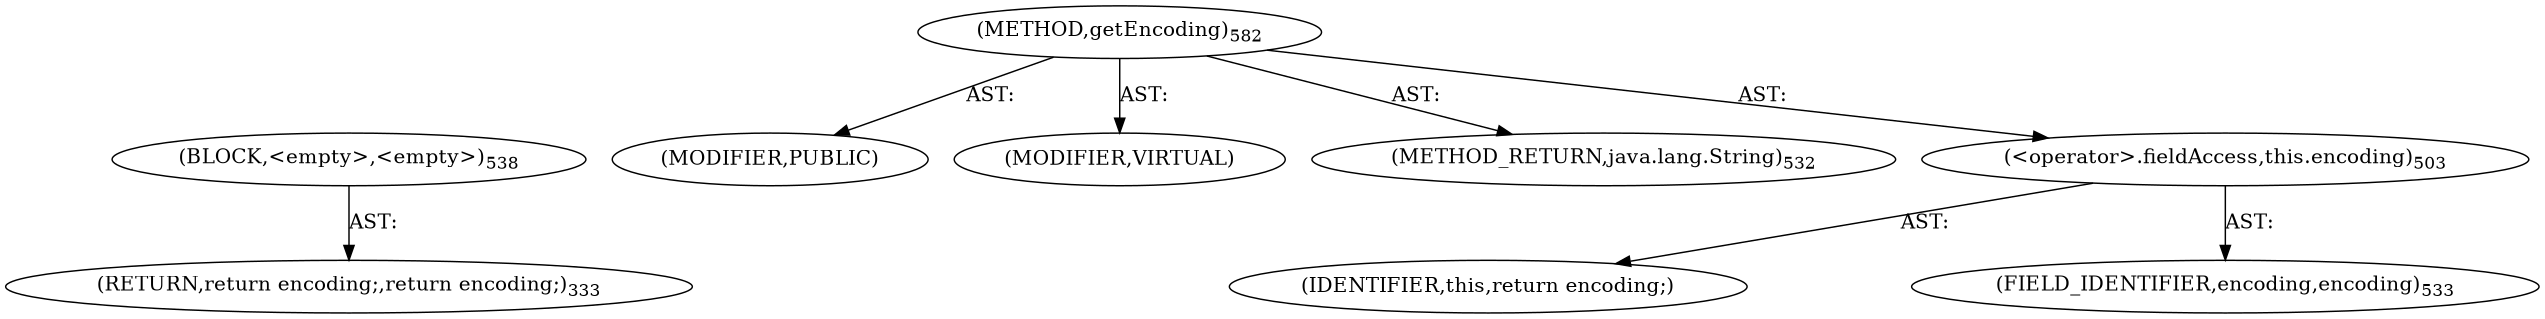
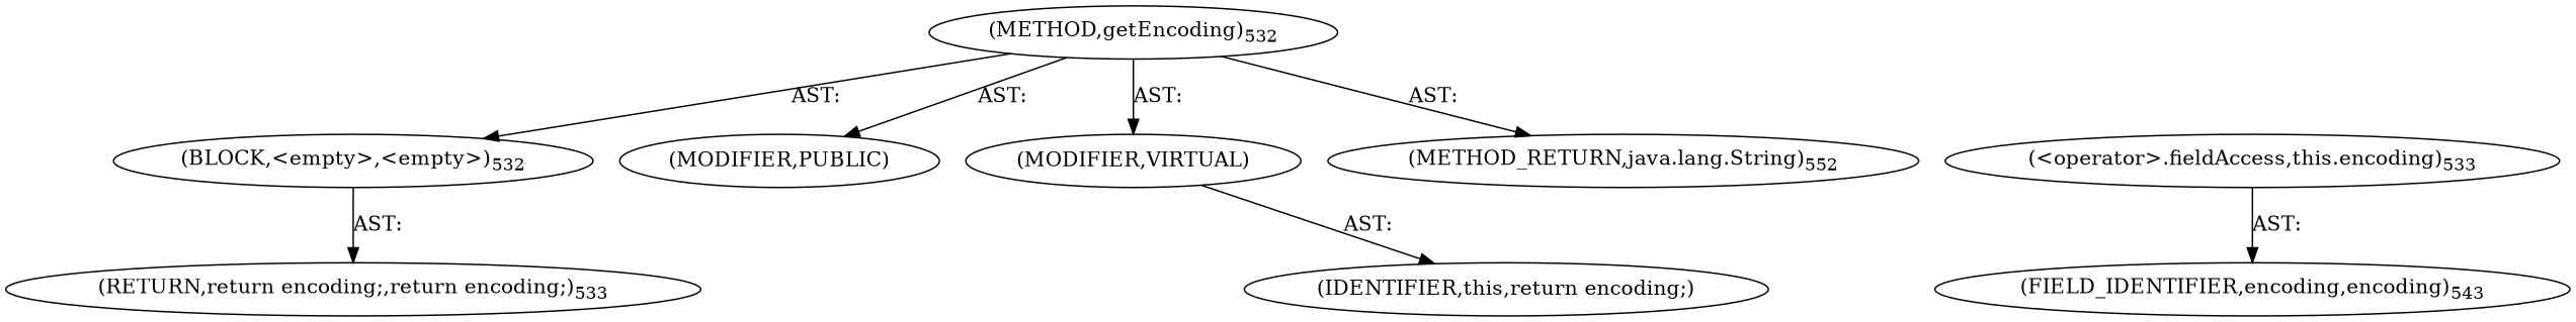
  digraph {
-   n1 [label=<(METHOD,getEncoding)<SUB>582</SUB>>]
-   n2 [label=<(BLOCK,&lt;empty&gt;,&lt;empty&gt;)<SUB>538</SUB>>]
+   n1 [label=<(METHOD,getEncoding)<SUB>532</SUB>>]
+   n2 [label=<(BLOCK,&lt;empty&gt;,&lt;empty&gt;)<SUB>532</SUB>>]
    n3 [label=<(MODIFIER,PUBLIC)>]
    n4 [label=<(MODIFIER,VIRTUAL)>]
-   n5 [label=<(METHOD_RETURN,java.lang.String)<SUB>532</SUB>>]
-   n6 [label=<(RETURN,return encoding;,return encoding;)<SUB>333</SUB>>]
-   n7 [label=<(&lt;operator&gt;.fieldAccess,this.encoding)<SUB>503</SUB>>]
+   n5 [label=<(METHOD_RETURN,java.lang.String)<SUB>552</SUB>>]
+   n6 [label=<(RETURN,return encoding;,return encoding;)<SUB>533</SUB>>]
+   n7 [label=<(&lt;operator&gt;.fieldAccess,this.encoding)<SUB>533</SUB>>]
    n8 [label=<(IDENTIFIER,this,return encoding;)>]
-   n9 [label=<(FIELD_IDENTIFIER,encoding,encoding)<SUB>533</SUB>>]
-   n1 -> n7 [label="AST: "]
+   n9 [label=<(FIELD_IDENTIFIER,encoding,encoding)<SUB>543</SUB>>]
+   n1 -> n2 [label="AST: "]
    n1 -> n3 [label="AST: "]
    n1 -> n4 [label="AST: "]
    n1 -> n5 [label="AST: "]
    n2 -> n6 [label="AST: "]
-   n7 -> n8 [label="AST: "]
+   n4 -> n8 [label="AST: "]
    n7 -> n9 [label="AST: "]
  }
